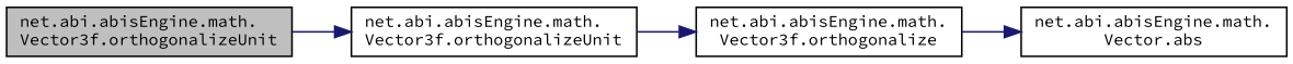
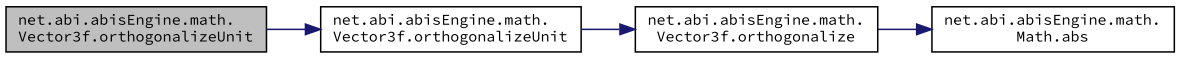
  digraph {
    fontname="Source Code Pro"
    rankdir=LR
    node [color=black fillcolor=white fontname="Source Code Pro" fontsize=10 shape=record style=filled]
    edge [color=midnightblue fontname="Source Code Pro" fontsize=10 labelfontname=Helvetica labelfontsize=10 style=solid]
    n1 [fillcolor=grey75 fontcolor=black height=0.2 label="net.abi.abisEngine.math.\lVector3f.orthogonalizeUnit" width=0.4]
    n2 [height=0.2 label="net.abi.abisEngine.math.\lVector3f.orthogonalizeUnit" width=0.4]
    n3 [height=0.2 label="net.abi.abisEngine.math.\lVector3f.orthogonalize" width=0.4]
-   n4 [height=0.2 label="net.abi.abisEngine.math.\lVector.abs" width=0.4]
+   n4 [height=0.2 label="net.abi.abisEngine.math.\lMath.abs" width=0.4]
    n1 -> n2
    n2 -> n3
    n3 -> n4
  }
